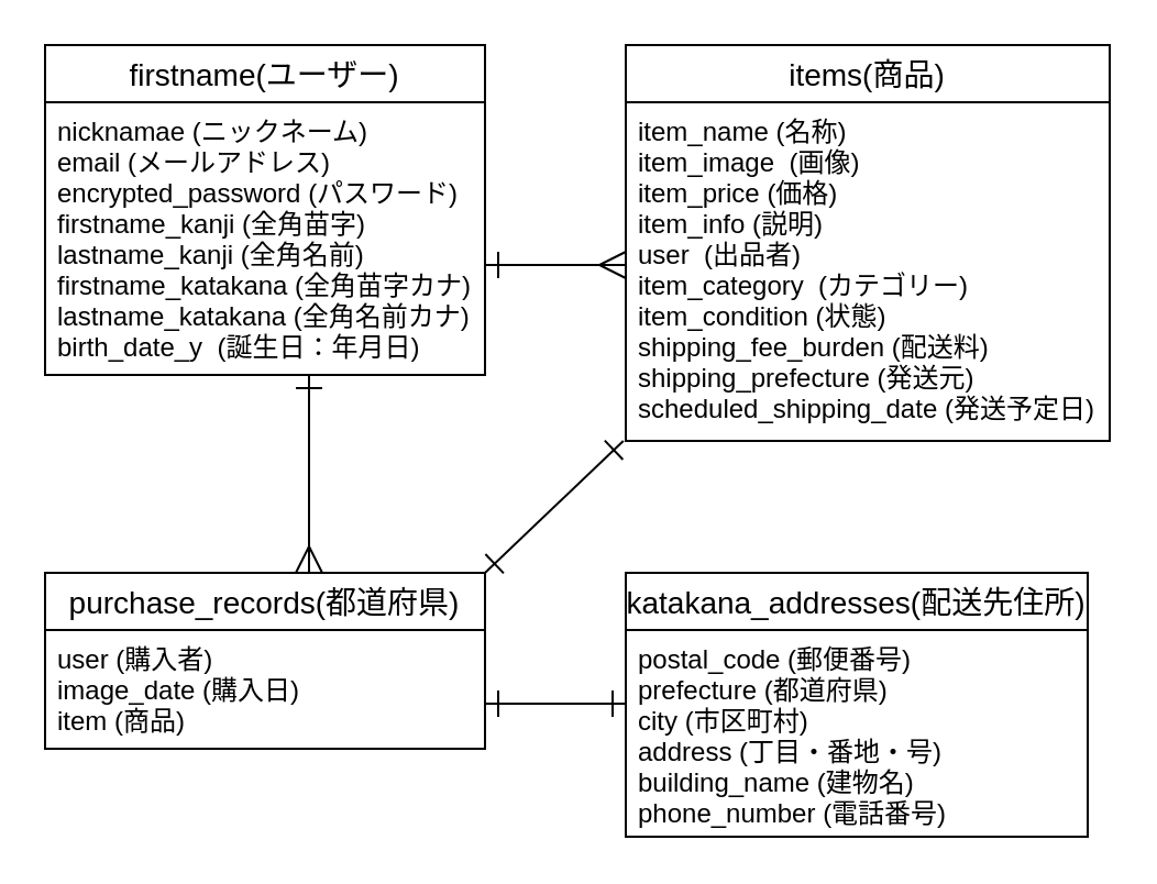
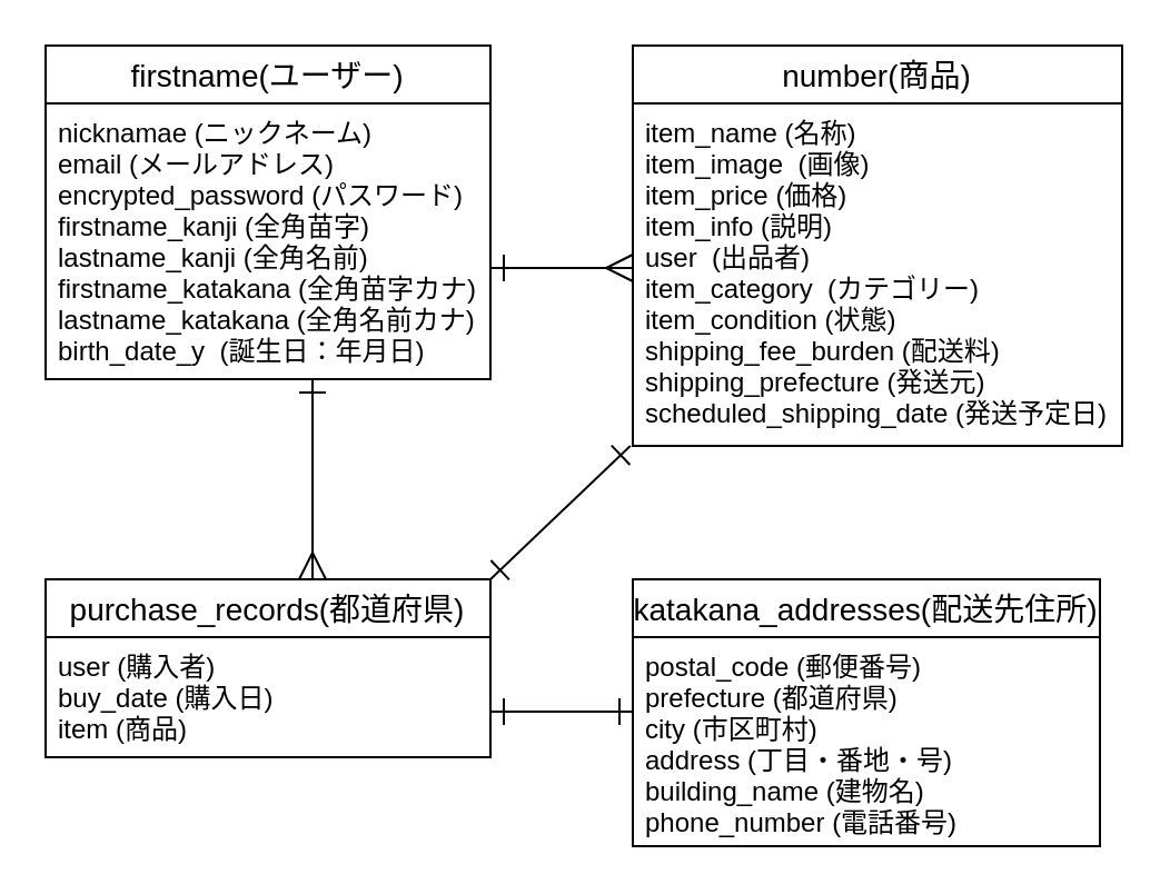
  <mxCell id="0" />
  <mxCell id="1" parent="0" />
  <mxCell id="2" value="firstname(ユーザー)" style="swimlane;fontStyle=0;childLayout=stackLayout;horizontal=1;startSize=26;horizontalStack=0;resizeParent=1;resizeParentMax=0;resizeLast=0;collapsible=1;marginBottom=0;align=center;fontSize=14;" parent="1" vertex="1"><mxGeometry x="20" y="20" width="200" height="150" as="geometry" /></mxCell>
  <mxCell id="3" value="purchase_records(都道府県)" style="swimlane;fontStyle=0;childLayout=stackLayout;horizontal=1;startSize=26;horizontalStack=0;resizeParent=1;resizeParentMax=0;resizeLast=0;collapsible=1;marginBottom=0;align=center;fontSize=14;" parent="1" vertex="1"><mxGeometry x="20" y="260" width="200" height="80" as="geometry" /></mxCell>
- <mxCell id="4" value="user (購入者)&#10;image_date (購入日)&#10;item (商品)" style="text;strokeColor=none;fillColor=none;spacingLeft=4;spacingRight=4;overflow=hidden;rotatable=0;points=[[0,0.5],[1,0.5]];portConstraint=eastwest;fontSize=12;" parent="3" vertex="1"><mxGeometry y="26" width="200" height="54" as="geometry" /></mxCell>
- <mxCell id="5" value="items(商品)" style="swimlane;fontStyle=0;childLayout=stackLayout;horizontal=1;startSize=26;horizontalStack=0;resizeParent=1;resizeParentMax=0;resizeLast=0;collapsible=1;marginBottom=0;align=center;fontSize=14;" parent="1" vertex="1"><mxGeometry x="284" y="20" width="220" height="180" as="geometry" /></mxCell>
+ <mxCell id="4" value="user (購入者)&#10;buy_date (購入日)&#10;item (商品)" style="text;strokeColor=none;fillColor=none;spacingLeft=4;spacingRight=4;overflow=hidden;rotatable=0;points=[[0,0.5],[1,0.5]];portConstraint=eastwest;fontSize=12;" parent="3" vertex="1"><mxGeometry y="26" width="200" height="54" as="geometry" /></mxCell>
+ <mxCell id="5" value="number(商品)" style="swimlane;fontStyle=0;childLayout=stackLayout;horizontal=1;startSize=26;horizontalStack=0;resizeParent=1;resizeParentMax=0;resizeLast=0;collapsible=1;marginBottom=0;align=center;fontSize=14;" parent="1" vertex="1"><mxGeometry x="284" y="20" width="220" height="180" as="geometry" /></mxCell>
  <mxCell id="6" value="item_name (名称)&#10;item_image  (画像)&#10;item_price (価格)&#10;item_info (説明)&#10;user  (出品者)&#10;item_category  (カテゴリー)&#10;item_condition (状態)&#10;shipping_fee_burden (配送料)&#10;shipping_prefecture (発送元)&#10;scheduled_shipping_date (発送予定日)" style="text;strokeColor=none;fillColor=none;spacingLeft=4;spacingRight=4;overflow=hidden;rotatable=0;points=[[0,0.5],[1,0.5]];portConstraint=eastwest;fontSize=12;" parent="5" vertex="1"><mxGeometry y="26" width="220" height="154" as="geometry" /></mxCell>
  <mxCell id="7" value="katakana_addresses(配送先住所)" style="swimlane;fontStyle=0;childLayout=stackLayout;horizontal=1;startSize=26;horizontalStack=0;resizeParent=1;resizeParentMax=0;resizeLast=0;collapsible=1;marginBottom=0;align=center;fontSize=14;" parent="1" vertex="1"><mxGeometry x="284" y="260" width="210" height="120" as="geometry" /></mxCell>
  <mxCell id="8" value="postal_code (郵便番号)&#10;prefecture (都道府県)&#10;city (市区町村)&#10;address (丁目・番地・号)&#10;building_name (建物名)&#10;phone_number (電話番号)" style="text;strokeColor=none;fillColor=none;spacingLeft=4;spacingRight=4;overflow=hidden;rotatable=0;points=[[0,0.5],[1,0.5]];portConstraint=eastwest;fontSize=12;" parent="7" vertex="1"><mxGeometry y="26" width="210" height="94" as="geometry" /></mxCell>
  <mxCell id="9" style="edgeStyle=none;rounded=0;orthogonalLoop=1;jettySize=auto;html=1;exitX=1;exitY=0.5;exitDx=0;exitDy=0;entryX=0;entryY=0.5;entryDx=0;entryDy=0;startArrow=ERone;startFill=0;endArrow=ERmany;endFill=0;strokeWidth=1;endSize=10;startSize=10;targetPerimeterSpacing=6;sourcePerimeterSpacing=6;" edge="1" parent="1"><mxGeometry relative="1" as="geometry"><mxPoint x="220" y="120" as="sourcePoint" /><mxPoint x="284" y="120" as="targetPoint" /></mxGeometry></mxCell>
  <mxCell id="10" value="nicknamae (ニックネーム)&#10;email (メールアドレス)&#10;encrypted_password (パスワード)&#10;firstname_kanji (全角苗字)&#10;lastname_kanji (全角名前)&#10;firstname_katakana (全角苗字カナ)&#10;lastname_katakana (全角名前カナ)&#10;birth_date_y  (誕生日：年月日)" style="text;strokeColor=none;fillColor=none;spacingLeft=4;spacingRight=4;overflow=hidden;rotatable=0;points=[[0,0.5],[1,0.5]];portConstraint=eastwest;fontSize=12;" parent="1" vertex="1"><mxGeometry x="20" y="46" width="200" height="124" as="geometry" /></mxCell>
  <mxCell id="11" style="edgeStyle=none;rounded=0;orthogonalLoop=1;jettySize=auto;html=1;startArrow=ERone;startFill=0;endArrow=ERmany;endFill=0;strokeWidth=1;endSize=10;startSize=10;targetPerimeterSpacing=6;sourcePerimeterSpacing=6;" edge="1" parent="1"><mxGeometry relative="1" as="geometry"><mxPoint x="140" y="170" as="sourcePoint" /><mxPoint x="140" y="260" as="targetPoint" /></mxGeometry></mxCell>
  <mxCell id="12" style="edgeStyle=none;rounded=0;orthogonalLoop=1;jettySize=auto;html=1;exitX=1;exitY=0.5;exitDx=0;exitDy=0;entryX=0;entryY=0.5;entryDx=0;entryDy=0;startArrow=ERone;startFill=0;endArrow=ERone;endFill=0;strokeWidth=1;endSize=10;startSize=10;targetPerimeterSpacing=6;sourcePerimeterSpacing=6;" edge="1" parent="1"><mxGeometry relative="1" as="geometry"><mxPoint x="220" y="319.5" as="sourcePoint" /><mxPoint x="284" y="319.5" as="targetPoint" /></mxGeometry></mxCell>
  <mxCell id="13" style="edgeStyle=none;rounded=0;orthogonalLoop=1;jettySize=auto;html=1;exitX=-0.005;exitY=1;exitDx=0;exitDy=0;startArrow=ERone;startFill=0;endArrow=ERone;endFill=0;strokeWidth=1;endSize=10;startSize=10;targetPerimeterSpacing=6;sourcePerimeterSpacing=6;entryX=1;entryY=0;entryDx=0;entryDy=0;exitPerimeter=0;" edge="1" parent="1" source="6" target="3"><mxGeometry relative="1" as="geometry"><mxPoint x="260" y="199.5" as="sourcePoint" /><mxPoint x="260" y="260" as="targetPoint" /></mxGeometry></mxCell>
